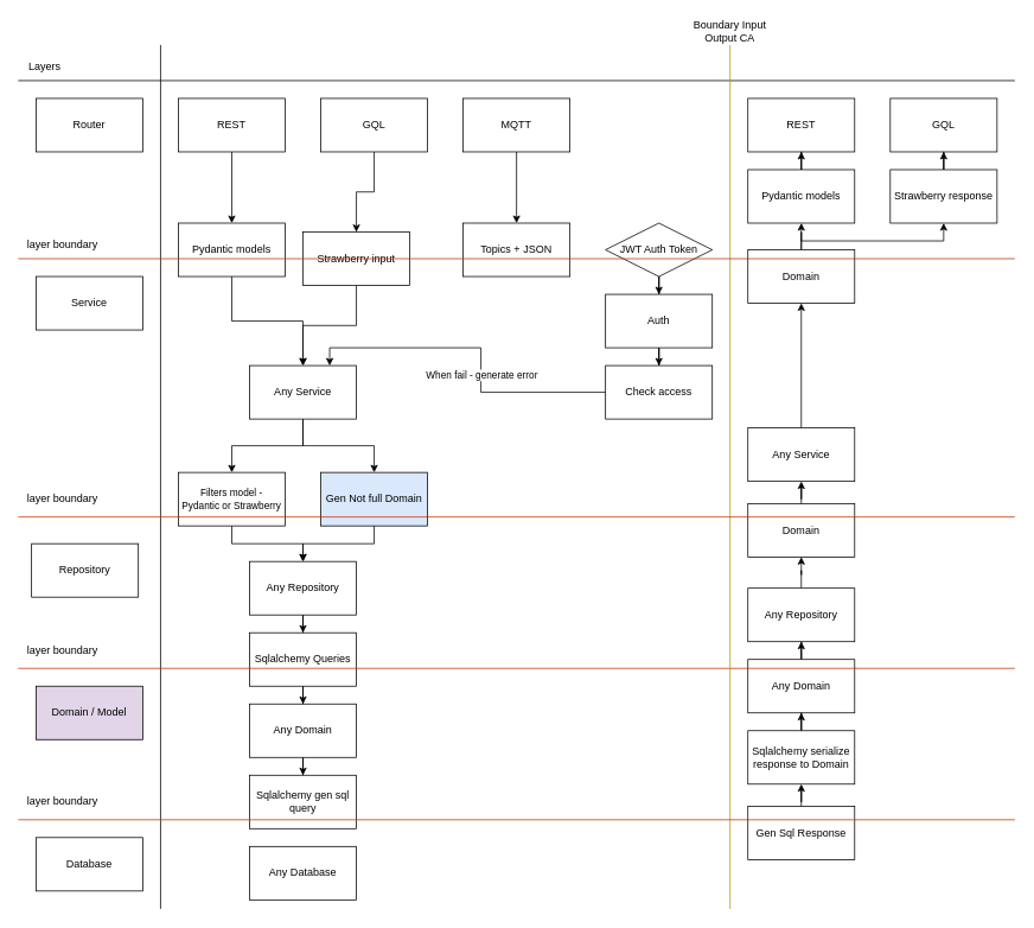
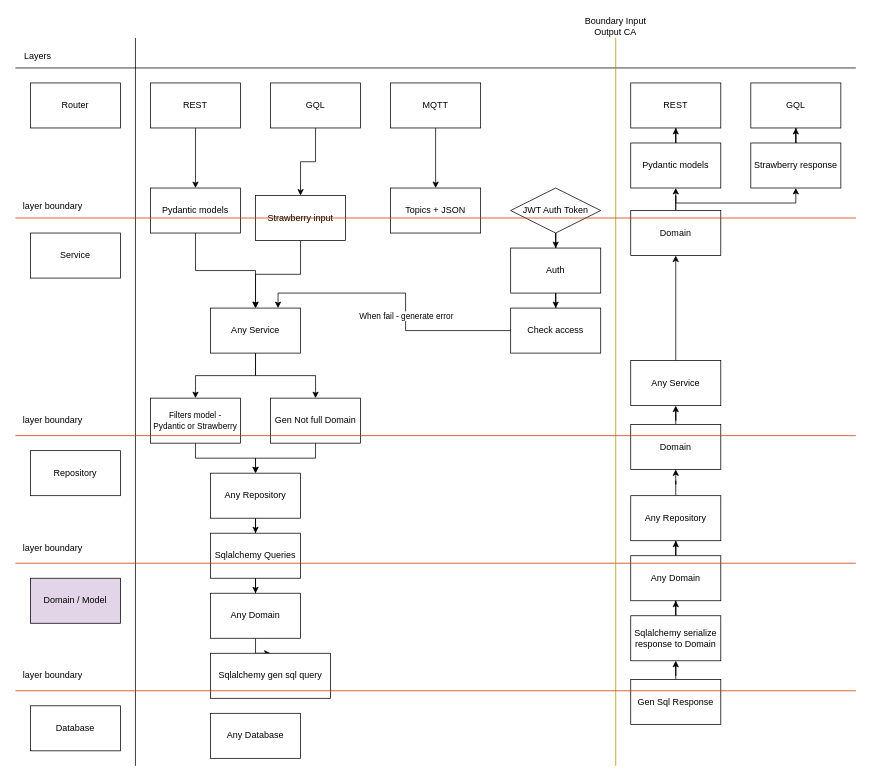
  <mxCell id="0" />
  <mxCell id="1" parent="0" />
  <mxCell id="2" style="edgeStyle=orthogonalEdgeStyle;rounded=0;orthogonalLoop=1;jettySize=auto;html=1;entryX=0.5;entryY=1;entryDx=0;entryDy=0;" parent="1" source="3" target="63" edge="1"><mxGeometry relative="1" as="geometry" /></mxCell>
  <mxCell id="3" value="Domain" style="rounded=0;whiteSpace=wrap;html=1;" parent="1" vertex="1"><mxGeometry x="840" y="565" width="120" height="60" as="geometry" /></mxCell>
  <mxCell id="4" style="edgeStyle=orthogonalEdgeStyle;rounded=0;orthogonalLoop=1;jettySize=auto;html=1;entryX=0.5;entryY=1;entryDx=0;entryDy=0;" parent="1" source="5" target="60" edge="1"><mxGeometry relative="1" as="geometry" /></mxCell>
  <mxCell id="5" value="Any Domain" style="rounded=0;whiteSpace=wrap;html=1;" parent="1" vertex="1"><mxGeometry x="840" y="740" width="120" height="60" as="geometry" /></mxCell>
  <mxCell id="6" value="Router" style="rounded=0;whiteSpace=wrap;html=1;" parent="1" vertex="1"><mxGeometry x="40" y="110" width="120" height="60" as="geometry" /></mxCell>
  <mxCell id="7" value="Service" style="rounded=0;whiteSpace=wrap;html=1;" parent="1" vertex="1"><mxGeometry x="40" y="310" width="120" height="60" as="geometry" /></mxCell>
- <mxCell id="8" value="Repository" style="rounded=0;whiteSpace=wrap;html=1;" parent="1" vertex="1"><mxGeometry x="35" y="610" width="120" height="60" as="geometry" /></mxCell>
+ <mxCell id="8" value="Repository" style="rounded=0;whiteSpace=wrap;html=1;" parent="1" vertex="1"><mxGeometry x="40" y="600" width="120" height="60" as="geometry" /></mxCell>
  <mxCell id="9" value="Domain / Model" style="rounded=0;whiteSpace=wrap;html=1;fillColor=#e1d5e7;" parent="1" vertex="1"><mxGeometry x="40" y="770" width="120" height="60" as="geometry" /></mxCell>
  <mxCell id="10" value="Database" style="rounded=0;whiteSpace=wrap;html=1;" parent="1" vertex="1"><mxGeometry x="40" y="940" width="120" height="60" as="geometry" /></mxCell>
  <mxCell id="11" style="edgeStyle=orthogonalEdgeStyle;rounded=0;orthogonalLoop=1;jettySize=auto;html=1;entryX=0.5;entryY=0;entryDx=0;entryDy=0;" parent="1" source="12" target="16" edge="1"><mxGeometry relative="1" as="geometry" /></mxCell>
  <mxCell id="12" value="REST" style="rounded=0;whiteSpace=wrap;html=1;" parent="1" vertex="1"><mxGeometry x="200" y="110" width="120" height="60" as="geometry" /></mxCell>
  <mxCell id="13" style="edgeStyle=orthogonalEdgeStyle;rounded=0;orthogonalLoop=1;jettySize=auto;html=1;entryX=0.5;entryY=0;entryDx=0;entryDy=0;" parent="1" source="14" target="21" edge="1"><mxGeometry relative="1" as="geometry" /></mxCell>
  <mxCell id="14" value="GQL" style="rounded=0;whiteSpace=wrap;html=1;" parent="1" vertex="1"><mxGeometry x="360" y="110" width="120" height="60" as="geometry" /></mxCell>
  <mxCell id="15" style="edgeStyle=orthogonalEdgeStyle;rounded=0;orthogonalLoop=1;jettySize=auto;html=1;" edge="1" parent="1" source="16" target="19"><mxGeometry relative="1" as="geometry" /></mxCell>
  <mxCell id="16" value="Pydantic models" style="rounded=0;whiteSpace=wrap;html=1;" parent="1" vertex="1"><mxGeometry x="200" y="250" width="120" height="60" as="geometry" /></mxCell>
  <mxCell id="17" style="edgeStyle=orthogonalEdgeStyle;rounded=0;orthogonalLoop=1;jettySize=auto;html=1;" parent="1" source="19" target="37" edge="1"><mxGeometry relative="1" as="geometry" /></mxCell>
  <mxCell id="18" style="edgeStyle=orthogonalEdgeStyle;rounded=0;orthogonalLoop=1;jettySize=auto;html=1;" parent="1" source="19" target="39" edge="1"><mxGeometry relative="1" as="geometry" /></mxCell>
  <mxCell id="19" value="Any Service" style="rounded=0;whiteSpace=wrap;html=1;" parent="1" vertex="1"><mxGeometry x="280" y="410" width="120" height="60" as="geometry" /></mxCell>
  <mxCell id="20" style="edgeStyle=orthogonalEdgeStyle;rounded=0;orthogonalLoop=1;jettySize=auto;html=1;entryX=0.5;entryY=0;entryDx=0;entryDy=0;" edge="1" parent="1" source="21" target="19"><mxGeometry relative="1" as="geometry" /></mxCell>
  <mxCell id="21" value="Strawberry input" style="rounded=0;whiteSpace=wrap;html=1;" parent="1" vertex="1"><mxGeometry x="340" y="260" width="120" height="60" as="geometry" /></mxCell>
  <mxCell id="22" value="Layers" style="text;html=1;align=center;verticalAlign=middle;whiteSpace=wrap;rounded=0;" parent="1" vertex="1"><mxGeometry x="20" y="60" width="60" height="30" as="geometry" /></mxCell>
  <mxCell id="23" style="edgeStyle=orthogonalEdgeStyle;rounded=0;orthogonalLoop=1;jettySize=auto;html=1;entryX=0.5;entryY=0;entryDx=0;entryDy=0;" parent="1" source="24" target="25" edge="1"><mxGeometry relative="1" as="geometry" /></mxCell>
  <mxCell id="24" value="MQTT" style="rounded=0;whiteSpace=wrap;html=1;" parent="1" vertex="1"><mxGeometry x="520" y="110" width="120" height="60" as="geometry" /></mxCell>
  <mxCell id="25" value="Topics + JSON" style="rounded=0;whiteSpace=wrap;html=1;" parent="1" vertex="1"><mxGeometry x="520" y="250" width="120" height="60" as="geometry" /></mxCell>
  <mxCell id="26" value="layer boundary" style="text;html=1;align=center;verticalAlign=middle;whiteSpace=wrap;rounded=0;" parent="1" vertex="1"><mxGeometry x="20" y="270" width="100" height="10" as="geometry" /></mxCell>
  <mxCell id="27" style="edgeStyle=orthogonalEdgeStyle;rounded=0;orthogonalLoop=1;jettySize=auto;html=1;entryX=0.5;entryY=0;entryDx=0;entryDy=0;" parent="1" source="28" target="32" edge="1"><mxGeometry relative="1" as="geometry" /></mxCell>
  <mxCell id="28" value="JWT Auth Token" style="rhombus;whiteSpace=wrap;html=1;" parent="1" vertex="1"><mxGeometry x="680" y="250" width="120" height="60" as="geometry" /></mxCell>
  <mxCell id="29" value="" style="endArrow=none;html=1;rounded=0;" parent="1" edge="1"><mxGeometry width="50" height="50" relative="1" as="geometry"><mxPoint x="180" y="50" as="sourcePoint" /><mxPoint x="180" y="1020" as="targetPoint" /></mxGeometry></mxCell>
  <mxCell id="30" value="" style="endArrow=none;html=1;rounded=0;" parent="1" edge="1"><mxGeometry width="50" height="50" relative="1" as="geometry"><mxPoint x="20" y="90" as="sourcePoint" /><mxPoint x="1140" y="90" as="targetPoint" /></mxGeometry></mxCell>
  <mxCell id="31" style="edgeStyle=orthogonalEdgeStyle;rounded=0;orthogonalLoop=1;jettySize=auto;html=1;entryX=0.5;entryY=0;entryDx=0;entryDy=0;" parent="1" source="32" target="35" edge="1"><mxGeometry relative="1" as="geometry" /></mxCell>
  <mxCell id="32" value="Auth" style="rounded=0;whiteSpace=wrap;html=1;" parent="1" vertex="1"><mxGeometry x="680" y="330" width="120" height="60" as="geometry" /></mxCell>
  <mxCell id="33" style="edgeStyle=orthogonalEdgeStyle;rounded=0;orthogonalLoop=1;jettySize=auto;html=1;entryX=0.75;entryY=0;entryDx=0;entryDy=0;" parent="1" source="35" target="19" edge="1"><mxGeometry relative="1" as="geometry" /></mxCell>
  <mxCell id="34" value="When fail - generate error" style="edgeLabel;html=1;align=center;verticalAlign=middle;resizable=0;points=[];" parent="33" vertex="1" connectable="0"><mxGeometry x="0.127" y="-1" relative="1" as="geometry"><mxPoint x="24" y="31" as="offset" /></mxGeometry></mxCell>
  <mxCell id="35" value="Check access" style="rounded=0;whiteSpace=wrap;html=1;" parent="1" vertex="1"><mxGeometry x="680" y="410" width="120" height="60" as="geometry" /></mxCell>
  <mxCell id="36" style="edgeStyle=orthogonalEdgeStyle;rounded=0;orthogonalLoop=1;jettySize=auto;html=1;" parent="1" source="37" target="41" edge="1"><mxGeometry relative="1" as="geometry" /></mxCell>
  <mxCell id="37" value="&lt;font style=&quot;font-size: 11px;&quot;&gt;Filters model -&lt;br&gt;Pydantic or Strawberry&lt;/font&gt;" style="rounded=0;whiteSpace=wrap;html=1;" parent="1" vertex="1"><mxGeometry x="200" y="530" width="120" height="60" as="geometry" /></mxCell>
  <mxCell id="38" style="edgeStyle=orthogonalEdgeStyle;rounded=0;orthogonalLoop=1;jettySize=auto;html=1;" parent="1" source="39" target="41" edge="1"><mxGeometry relative="1" as="geometry" /></mxCell>
- <mxCell id="39" value="Gen Not full Domain" style="rounded=0;whiteSpace=wrap;html=1;fillColor=#dae8fc;" parent="1" vertex="1"><mxGeometry x="360" y="530" width="120" height="60" as="geometry" /></mxCell>
+ <mxCell id="39" value="Gen Not full Domain" style="rounded=0;whiteSpace=wrap;html=1;" parent="1" vertex="1"><mxGeometry x="360" y="530" width="120" height="60" as="geometry" /></mxCell>
  <mxCell id="40" style="edgeStyle=orthogonalEdgeStyle;rounded=0;orthogonalLoop=1;jettySize=auto;html=1;entryX=0.5;entryY=0;entryDx=0;entryDy=0;" parent="1" source="41" target="46" edge="1"><mxGeometry relative="1" as="geometry" /></mxCell>
  <mxCell id="41" value="Any Repository" style="rounded=0;whiteSpace=wrap;html=1;" parent="1" vertex="1"><mxGeometry x="280" y="630" width="120" height="60" as="geometry" /></mxCell>
  <mxCell id="42" value="layer boundary" style="text;html=1;align=center;verticalAlign=middle;whiteSpace=wrap;rounded=0;" parent="1" vertex="1"><mxGeometry x="20" y="555" width="100" height="10" as="geometry" /></mxCell>
  <mxCell id="43" style="edgeStyle=orthogonalEdgeStyle;rounded=0;orthogonalLoop=1;jettySize=auto;html=1;entryX=0.5;entryY=0;entryDx=0;entryDy=0;" parent="1" source="44" target="49" edge="1"><mxGeometry relative="1" as="geometry" /></mxCell>
  <mxCell id="44" value="Any Domain" style="rounded=0;whiteSpace=wrap;html=1;" parent="1" vertex="1"><mxGeometry x="280" y="790" width="120" height="60" as="geometry" /></mxCell>
  <mxCell id="45" style="edgeStyle=orthogonalEdgeStyle;rounded=0;orthogonalLoop=1;jettySize=auto;html=1;entryX=0.5;entryY=0;entryDx=0;entryDy=0;" parent="1" source="46" target="44" edge="1"><mxGeometry relative="1" as="geometry" /></mxCell>
  <mxCell id="46" value="Sqlalchemy Queries" style="rounded=0;whiteSpace=wrap;html=1;" parent="1" vertex="1"><mxGeometry x="280" y="710" width="120" height="60" as="geometry" /></mxCell>
  <mxCell id="47" value="" style="endArrow=none;html=1;rounded=0;fillColor=#fa6800;strokeColor=#C73500;" parent="1" edge="1"><mxGeometry width="50" height="50" relative="1" as="geometry"><mxPoint x="20" y="750" as="sourcePoint" /><mxPoint x="1140" y="750" as="targetPoint" /></mxGeometry></mxCell>
  <mxCell id="48" value="layer boundary" style="text;html=1;align=center;verticalAlign=middle;whiteSpace=wrap;rounded=0;" parent="1" vertex="1"><mxGeometry x="20" y="725" width="100" height="10" as="geometry" /></mxCell>
- <mxCell id="49" value="Sqlalchemy gen sql query" style="rounded=0;whiteSpace=wrap;html=1;" parent="1" vertex="1"><mxGeometry x="280" y="870" width="120" height="60" as="geometry" /></mxCell>
+ <mxCell id="49" value="Sqlalchemy gen sql query" style="rounded=0;whiteSpace=wrap;html=1;" parent="1" vertex="1"><mxGeometry x="280" y="870" width="160" height="60" as="geometry" /></mxCell>
  <mxCell id="50" value="layer boundary" style="text;html=1;align=center;verticalAlign=middle;whiteSpace=wrap;rounded=0;" parent="1" vertex="1"><mxGeometry x="20" y="895" width="100" height="10" as="geometry" /></mxCell>
  <mxCell id="51" value="Any Database" style="rounded=0;whiteSpace=wrap;html=1;" parent="1" vertex="1"><mxGeometry x="280" y="950" width="120" height="60" as="geometry" /></mxCell>
  <mxCell id="52" style="edgeStyle=orthogonalEdgeStyle;rounded=0;orthogonalLoop=1;jettySize=auto;html=1;entryX=0.5;entryY=1;entryDx=0;entryDy=0;" parent="1" source="53" target="58" edge="1"><mxGeometry relative="1" as="geometry" /></mxCell>
  <mxCell id="53" value="Gen Sql Response" style="rounded=0;whiteSpace=wrap;html=1;" parent="1" vertex="1"><mxGeometry x="840" y="905" width="120" height="60" as="geometry" /></mxCell>
  <mxCell id="54" value="" style="endArrow=none;html=1;rounded=0;fillColor=#e3c800;strokeColor=#B09500;" parent="1" edge="1"><mxGeometry width="50" height="50" relative="1" as="geometry"><mxPoint x="820" y="50" as="sourcePoint" /><mxPoint x="820" y="1020" as="targetPoint" /></mxGeometry></mxCell>
  <mxCell id="55" value="Boundary Input Output CA" style="text;html=1;align=center;verticalAlign=middle;whiteSpace=wrap;rounded=0;" parent="1" vertex="1"><mxGeometry x="760" y="20" width="120" height="30" as="geometry" /></mxCell>
  <mxCell id="56" value="" style="endArrow=none;html=1;rounded=0;fillColor=#fa6800;strokeColor=#C73500;" parent="1" edge="1"><mxGeometry width="50" height="50" relative="1" as="geometry"><mxPoint x="20" y="920" as="sourcePoint" /><mxPoint x="1140" y="920" as="targetPoint" /></mxGeometry></mxCell>
  <mxCell id="57" style="edgeStyle=orthogonalEdgeStyle;rounded=0;orthogonalLoop=1;jettySize=auto;html=1;entryX=0.5;entryY=1;entryDx=0;entryDy=0;" parent="1" source="58" target="5" edge="1"><mxGeometry relative="1" as="geometry" /></mxCell>
  <mxCell id="58" value="Sqlalchemy serialize response to Domain" style="rounded=0;whiteSpace=wrap;html=1;" parent="1" vertex="1"><mxGeometry x="840" y="820" width="120" height="60" as="geometry" /></mxCell>
  <mxCell id="59" style="edgeStyle=orthogonalEdgeStyle;rounded=0;orthogonalLoop=1;jettySize=auto;html=1;entryX=0.5;entryY=1;entryDx=0;entryDy=0;" parent="1" source="60" target="3" edge="1"><mxGeometry relative="1" as="geometry" /></mxCell>
  <mxCell id="60" value="Any Repository" style="rounded=0;whiteSpace=wrap;html=1;" parent="1" vertex="1"><mxGeometry x="840" y="660" width="120" height="60" as="geometry" /></mxCell>
  <mxCell id="61" value="" style="endArrow=none;html=1;rounded=0;fillColor=#fa6800;strokeColor=#C73500;" parent="1" edge="1"><mxGeometry width="50" height="50" relative="1" as="geometry"><mxPoint x="20" y="580" as="sourcePoint" /><mxPoint x="1140" y="580" as="targetPoint" /></mxGeometry></mxCell>
  <mxCell id="62" style="edgeStyle=orthogonalEdgeStyle;rounded=0;orthogonalLoop=1;jettySize=auto;html=1;entryX=0.5;entryY=1;entryDx=0;entryDy=0;" parent="1" source="63" target="66" edge="1"><mxGeometry relative="1" as="geometry" /></mxCell>
  <mxCell id="63" value="Any Service" style="rounded=0;whiteSpace=wrap;html=1;" parent="1" vertex="1"><mxGeometry x="840" y="480" width="120" height="60" as="geometry" /></mxCell>
  <mxCell id="64" style="edgeStyle=orthogonalEdgeStyle;rounded=0;orthogonalLoop=1;jettySize=auto;html=1;entryX=0.5;entryY=1;entryDx=0;entryDy=0;" parent="1" source="66" target="71" edge="1"><mxGeometry relative="1" as="geometry" /></mxCell>
  <mxCell id="65" style="edgeStyle=orthogonalEdgeStyle;rounded=0;orthogonalLoop=1;jettySize=auto;html=1;" parent="1" source="66" target="73" edge="1"><mxGeometry relative="1" as="geometry"><Array as="points"><mxPoint x="900" y="270" /><mxPoint x="1060" y="270" /></Array></mxGeometry></mxCell>
  <mxCell id="66" value="Domain" style="rounded=0;whiteSpace=wrap;html=1;" parent="1" vertex="1"><mxGeometry x="840" y="280" width="120" height="60" as="geometry" /></mxCell>
  <mxCell id="67" value="" style="endArrow=none;html=1;rounded=0;fillColor=#fa6800;strokeColor=#C73500;" parent="1" edge="1"><mxGeometry width="50" height="50" relative="1" as="geometry"><mxPoint x="20" y="290" as="sourcePoint" /><mxPoint x="1140" y="290" as="targetPoint" /></mxGeometry></mxCell>
  <mxCell id="68" value="REST" style="rounded=0;whiteSpace=wrap;html=1;" parent="1" vertex="1"><mxGeometry x="840" y="110" width="120" height="60" as="geometry" /></mxCell>
  <mxCell id="69" value="GQL" style="rounded=0;whiteSpace=wrap;html=1;" parent="1" vertex="1"><mxGeometry x="1000" y="110" width="120" height="60" as="geometry" /></mxCell>
  <mxCell id="70" style="edgeStyle=orthogonalEdgeStyle;rounded=0;orthogonalLoop=1;jettySize=auto;html=1;entryX=0.5;entryY=1;entryDx=0;entryDy=0;" parent="1" source="71" target="68" edge="1"><mxGeometry relative="1" as="geometry" /></mxCell>
  <mxCell id="71" value="Pydantic models" style="rounded=0;whiteSpace=wrap;html=1;" parent="1" vertex="1"><mxGeometry x="840" y="190" width="120" height="60" as="geometry" /></mxCell>
  <mxCell id="72" style="edgeStyle=orthogonalEdgeStyle;rounded=0;orthogonalLoop=1;jettySize=auto;html=1;" parent="1" source="73" target="69" edge="1"><mxGeometry relative="1" as="geometry" /></mxCell>
  <mxCell id="73" value="Strawberry response" style="rounded=0;whiteSpace=wrap;html=1;" parent="1" vertex="1"><mxGeometry x="1000" y="190" width="120" height="60" as="geometry" /></mxCell>
